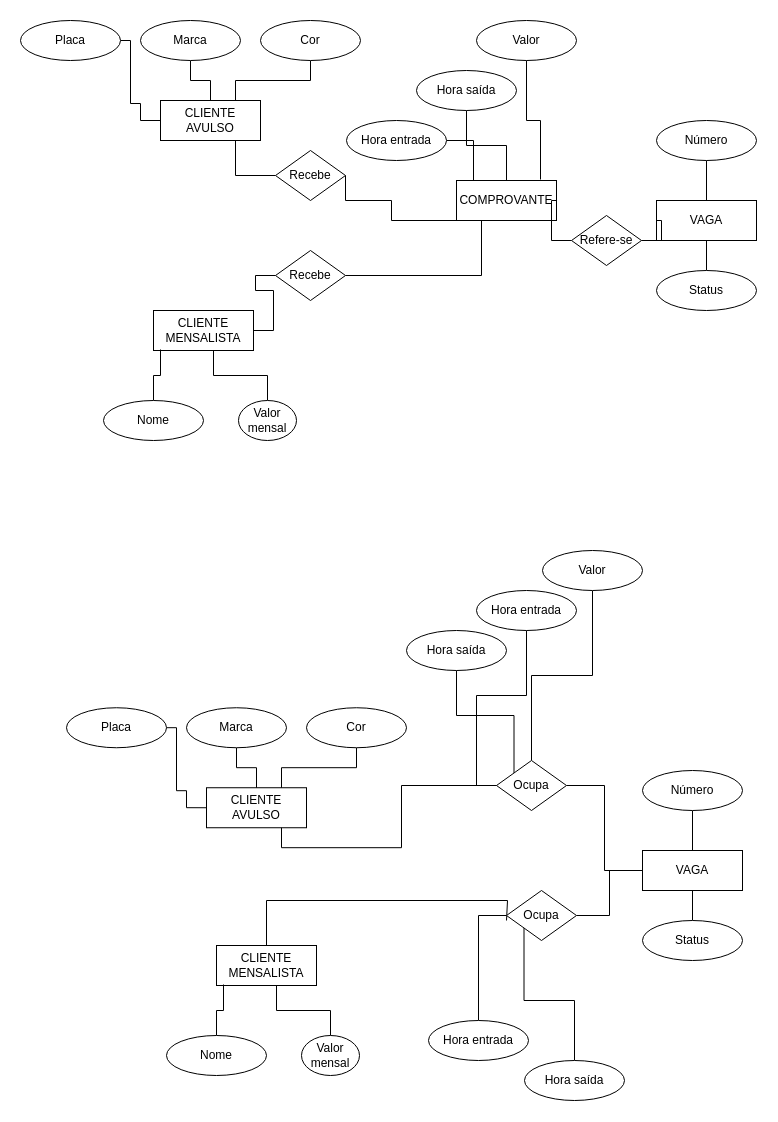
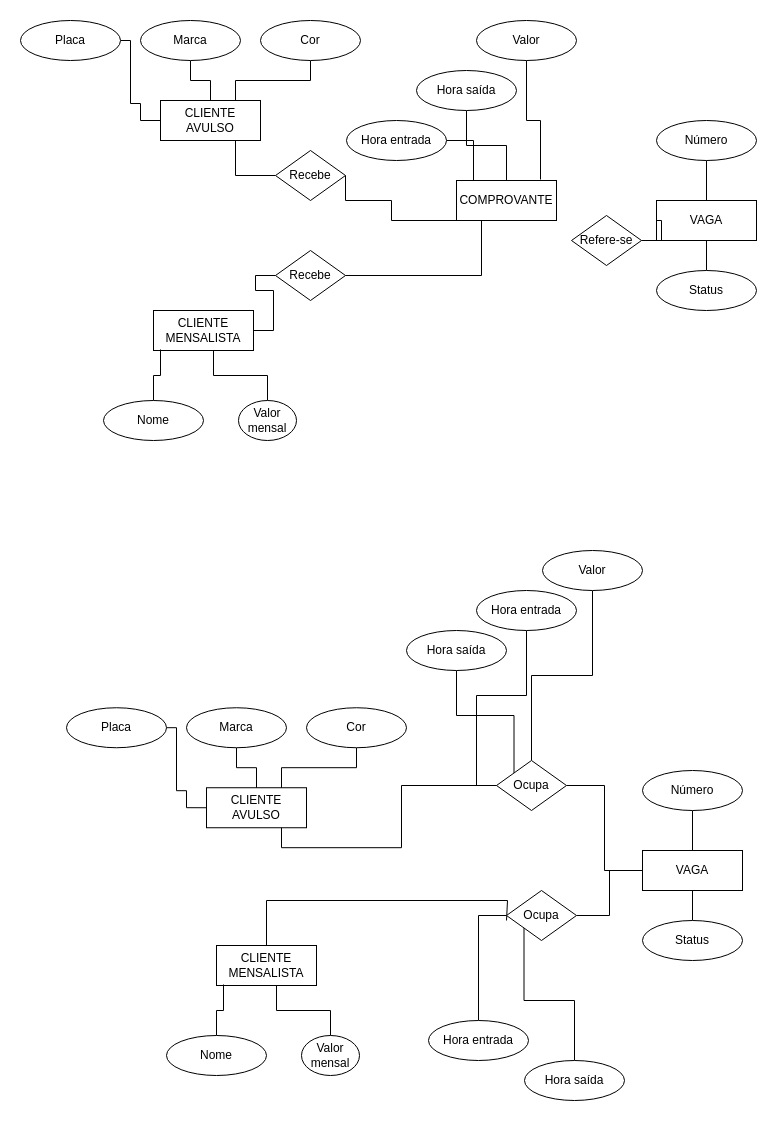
  <mxCell id="0" />
  <mxCell id="1" parent="0" />
  <mxCell id="2" value="VAGA" style="whiteSpace=wrap;html=1;align=center;" vertex="1" parent="1"><mxGeometry x="656" y="200" width="100" height="40" as="geometry" /></mxCell>
  <mxCell id="3" style="edgeStyle=orthogonalEdgeStyle;rounded=0;orthogonalLoop=1;jettySize=auto;html=1;entryX=0;entryY=0.5;entryDx=0;entryDy=0;endArrow=none;endFill=0;" edge="1" parent="1" source="4" target="8"><mxGeometry relative="1" as="geometry"><Array as="points"><mxPoint x="130" y="40" /><mxPoint x="130" y="103" /><mxPoint x="140" y="103" /><mxPoint x="140" y="120" /></Array></mxGeometry></mxCell>
  <mxCell id="4" value="Placa" style="ellipse;whiteSpace=wrap;html=1;align=center;spacingLeft=0;" vertex="1" parent="1"><mxGeometry x="20" y="20" width="100" height="40" as="geometry" /></mxCell>
  <mxCell id="5" style="edgeStyle=orthogonalEdgeStyle;rounded=0;orthogonalLoop=1;jettySize=auto;html=1;exitX=1;exitY=0.5;exitDx=0;exitDy=0;entryX=0.25;entryY=1;entryDx=0;entryDy=0;endArrow=none;endFill=0;" edge="1" parent="1" source="6" target="7"><mxGeometry relative="1" as="geometry" /></mxCell>
  <mxCell id="6" value="Recebe" style="shape=rhombus;perimeter=rhombusPerimeter;whiteSpace=wrap;html=1;align=center;" vertex="1" parent="1"><mxGeometry x="275" y="250" width="70" height="50" as="geometry" /></mxCell>
  <mxCell id="7" value="COMPROVANTE" style="whiteSpace=wrap;html=1;align=center;" vertex="1" parent="1"><mxGeometry x="456" y="180" width="100" height="40" as="geometry" /></mxCell>
  <mxCell id="8" value="CLIENTE AVULSO" style="whiteSpace=wrap;html=1;align=center;" vertex="1" parent="1"><mxGeometry x="160" y="100" width="100" height="40" as="geometry" /></mxCell>
  <mxCell id="9" style="edgeStyle=orthogonalEdgeStyle;rounded=0;orthogonalLoop=1;jettySize=auto;html=1;entryX=0;entryY=0.5;entryDx=0;entryDy=0;endArrow=none;endFill=0;" edge="1" parent="1" source="10" target="6"><mxGeometry relative="1" as="geometry" /></mxCell>
  <mxCell id="10" value="CLIENTE MENSALISTA" style="whiteSpace=wrap;html=1;align=center;" vertex="1" parent="1"><mxGeometry x="153" y="310" width="100" height="40" as="geometry" /></mxCell>
  <mxCell id="11" style="edgeStyle=orthogonalEdgeStyle;rounded=0;orthogonalLoop=1;jettySize=auto;html=1;entryX=0.5;entryY=0;entryDx=0;entryDy=0;endArrow=none;endFill=0;" edge="1" parent="1" source="12" target="8"><mxGeometry relative="1" as="geometry" /></mxCell>
  <mxCell id="12" value="Marca" style="ellipse;whiteSpace=wrap;html=1;align=center;spacingLeft=0;" vertex="1" parent="1"><mxGeometry x="140" y="20" width="100" height="40" as="geometry" /></mxCell>
  <mxCell id="13" style="edgeStyle=orthogonalEdgeStyle;rounded=0;orthogonalLoop=1;jettySize=auto;html=1;entryX=0.75;entryY=0;entryDx=0;entryDy=0;endArrow=none;endFill=0;" edge="1" parent="1" source="14" target="8"><mxGeometry relative="1" as="geometry" /></mxCell>
  <mxCell id="14" value="Cor" style="ellipse;whiteSpace=wrap;html=1;align=center;spacingLeft=0;" vertex="1" parent="1"><mxGeometry x="260" y="20" width="100" height="40" as="geometry" /></mxCell>
  <mxCell id="15" style="edgeStyle=orthogonalEdgeStyle;rounded=0;orthogonalLoop=1;jettySize=auto;html=1;entryX=0.07;entryY=0.975;entryDx=0;entryDy=0;entryPerimeter=0;endArrow=none;endFill=0;" edge="1" parent="1" source="16" target="10"><mxGeometry relative="1" as="geometry" /></mxCell>
  <mxCell id="16" value="Nome" style="ellipse;whiteSpace=wrap;html=1;align=center;spacingLeft=0;" vertex="1" parent="1"><mxGeometry x="103" y="400" width="100" height="40" as="geometry" /></mxCell>
  <mxCell id="17" style="edgeStyle=orthogonalEdgeStyle;rounded=0;orthogonalLoop=1;jettySize=auto;html=1;entryX=0.6;entryY=1;entryDx=0;entryDy=0;entryPerimeter=0;endArrow=none;endFill=0;" edge="1" parent="1" source="18" target="10"><mxGeometry relative="1" as="geometry" /></mxCell>
  <mxCell id="18" value="Valor mensal" style="ellipse;whiteSpace=wrap;html=1;align=center;spacingLeft=0;" vertex="1" parent="1"><mxGeometry x="238" y="400" width="58" height="40" as="geometry" /></mxCell>
  <mxCell id="19" style="edgeStyle=orthogonalEdgeStyle;rounded=0;orthogonalLoop=1;jettySize=auto;html=1;entryX=0.5;entryY=1;entryDx=0;entryDy=0;endArrow=none;endFill=0;" edge="1" parent="1" source="20" target="2"><mxGeometry relative="1" as="geometry" /></mxCell>
  <mxCell id="20" value="Status" style="ellipse;whiteSpace=wrap;html=1;align=center;spacingLeft=0;" vertex="1" parent="1"><mxGeometry x="656" y="270" width="100" height="40" as="geometry" /></mxCell>
  <mxCell id="21" style="edgeStyle=orthogonalEdgeStyle;rounded=0;orthogonalLoop=1;jettySize=auto;html=1;entryX=0.5;entryY=0;entryDx=0;entryDy=0;endArrow=none;endFill=0;" edge="1" parent="1" source="22" target="2"><mxGeometry relative="1" as="geometry" /></mxCell>
  <mxCell id="22" value="Número" style="ellipse;whiteSpace=wrap;html=1;align=center;spacingLeft=0;" vertex="1" parent="1"><mxGeometry x="656" y="120" width="100" height="40" as="geometry" /></mxCell>
  <mxCell id="23" style="edgeStyle=orthogonalEdgeStyle;rounded=0;orthogonalLoop=1;jettySize=auto;html=1;entryX=0.17;entryY=0;entryDx=0;entryDy=0;entryPerimeter=0;endArrow=none;endFill=0;" edge="1" parent="1" source="24" target="7"><mxGeometry relative="1" as="geometry" /></mxCell>
  <mxCell id="24" value="Hora entrada" style="ellipse;whiteSpace=wrap;html=1;align=center;spacingLeft=0;" vertex="1" parent="1"><mxGeometry x="346" y="120" width="100" height="40" as="geometry" /></mxCell>
  <mxCell id="25" style="edgeStyle=orthogonalEdgeStyle;rounded=0;orthogonalLoop=1;jettySize=auto;html=1;entryX=0.5;entryY=0;entryDx=0;entryDy=0;endArrow=none;endFill=0;" edge="1" parent="1" source="26" target="7"><mxGeometry relative="1" as="geometry" /></mxCell>
  <mxCell id="26" value="Hora saída" style="ellipse;whiteSpace=wrap;html=1;align=center;spacingLeft=0;" vertex="1" parent="1"><mxGeometry x="416" y="70" width="100" height="40" as="geometry" /></mxCell>
  <mxCell id="27" style="edgeStyle=orthogonalEdgeStyle;rounded=0;orthogonalLoop=1;jettySize=auto;html=1;entryX=0.84;entryY=-0.025;entryDx=0;entryDy=0;entryPerimeter=0;endArrow=none;endFill=0;" edge="1" parent="1" source="28" target="7"><mxGeometry relative="1" as="geometry" /></mxCell>
  <mxCell id="28" value="Valor" style="ellipse;whiteSpace=wrap;html=1;align=center;spacingLeft=0;" vertex="1" parent="1"><mxGeometry x="476" y="20" width="100" height="40" as="geometry" /></mxCell>
  <mxCell id="29" style="edgeStyle=orthogonalEdgeStyle;rounded=0;orthogonalLoop=1;jettySize=auto;html=1;entryX=0.75;entryY=1;entryDx=0;entryDy=0;endArrow=none;endFill=0;" edge="1" parent="1" source="31" target="8"><mxGeometry relative="1" as="geometry" /></mxCell>
  <mxCell id="30" style="edgeStyle=orthogonalEdgeStyle;rounded=0;orthogonalLoop=1;jettySize=auto;html=1;exitX=1;exitY=0.5;exitDx=0;exitDy=0;entryX=0;entryY=0.5;entryDx=0;entryDy=0;endArrow=none;endFill=0;" edge="1" parent="1" source="31" target="7"><mxGeometry relative="1" as="geometry"><Array as="points"><mxPoint x="345" y="200" /><mxPoint x="391" y="200" /><mxPoint x="391" y="220" /></Array></mxGeometry></mxCell>
  <mxCell id="31" value="Recebe" style="shape=rhombus;perimeter=rhombusPerimeter;whiteSpace=wrap;html=1;align=center;" vertex="1" parent="1"><mxGeometry x="275" y="150" width="70" height="50" as="geometry" /></mxCell>
  <mxCell id="32" style="edgeStyle=orthogonalEdgeStyle;rounded=0;orthogonalLoop=1;jettySize=auto;html=1;entryX=0;entryY=0.5;entryDx=0;entryDy=0;endArrow=none;endFill=0;" edge="1" parent="1" source="34" target="2"><mxGeometry relative="1" as="geometry" /></mxCell>
- <mxCell id="33" style="edgeStyle=orthogonalEdgeStyle;rounded=0;orthogonalLoop=1;jettySize=auto;html=1;entryX=1;entryY=0.5;entryDx=0;entryDy=0;endArrow=none;endFill=0;" edge="1" parent="1" source="34" target="7"><mxGeometry relative="1" as="geometry" /></mxCell>
  <mxCell id="34" value="Refere-se" style="shape=rhombus;perimeter=rhombusPerimeter;whiteSpace=wrap;html=1;align=center;" vertex="1" parent="1"><mxGeometry x="571" y="215" width="70" height="50" as="geometry" /></mxCell>
  <mxCell id="35" value="VAGA" style="whiteSpace=wrap;html=1;align=center;" vertex="1" parent="1"><mxGeometry x="642" y="850" width="100" height="40" as="geometry" /></mxCell>
  <mxCell id="36" style="edgeStyle=orthogonalEdgeStyle;rounded=0;orthogonalLoop=1;jettySize=auto;html=1;entryX=0;entryY=0.5;entryDx=0;entryDy=0;endArrow=none;endFill=0;" edge="1" parent="1" source="37" target="38"><mxGeometry relative="1" as="geometry"><Array as="points"><mxPoint x="176" y="727.24" /><mxPoint x="176" y="790.24" /><mxPoint x="186" y="790.24" /><mxPoint x="186" y="807.24" /></Array></mxGeometry></mxCell>
  <mxCell id="37" value="Placa" style="ellipse;whiteSpace=wrap;html=1;align=center;spacingLeft=0;" vertex="1" parent="1"><mxGeometry x="66" y="707.24" width="100" height="40" as="geometry" /></mxCell>
  <mxCell id="38" value="CLIENTE AVULSO" style="whiteSpace=wrap;html=1;align=center;" vertex="1" parent="1"><mxGeometry x="206" y="787.24" width="100" height="40" as="geometry" /></mxCell>
  <mxCell id="39" style="edgeStyle=orthogonalEdgeStyle;rounded=0;orthogonalLoop=1;jettySize=auto;html=1;endArrow=none;endFill=0;" edge="1" parent="1" source="40"><mxGeometry relative="1" as="geometry"><mxPoint x="506" y="920" as="targetPoint" /><Array as="points"><mxPoint x="266" y="900" /><mxPoint x="507" y="900" /><mxPoint x="507" y="920" /></Array></mxGeometry></mxCell>
  <mxCell id="40" value="CLIENTE MENSALISTA" style="whiteSpace=wrap;html=1;align=center;" vertex="1" parent="1"><mxGeometry x="216" y="945" width="100" height="40" as="geometry" /></mxCell>
  <mxCell id="41" style="edgeStyle=orthogonalEdgeStyle;rounded=0;orthogonalLoop=1;jettySize=auto;html=1;entryX=0.5;entryY=0;entryDx=0;entryDy=0;endArrow=none;endFill=0;" edge="1" parent="1" source="42" target="38"><mxGeometry relative="1" as="geometry" /></mxCell>
  <mxCell id="42" value="Marca" style="ellipse;whiteSpace=wrap;html=1;align=center;spacingLeft=0;" vertex="1" parent="1"><mxGeometry x="186" y="707.24" width="100" height="40" as="geometry" /></mxCell>
  <mxCell id="43" style="edgeStyle=orthogonalEdgeStyle;rounded=0;orthogonalLoop=1;jettySize=auto;html=1;entryX=0.75;entryY=0;entryDx=0;entryDy=0;endArrow=none;endFill=0;" edge="1" parent="1" source="44" target="38"><mxGeometry relative="1" as="geometry" /></mxCell>
  <mxCell id="44" value="Cor" style="ellipse;whiteSpace=wrap;html=1;align=center;spacingLeft=0;" vertex="1" parent="1"><mxGeometry x="306" y="707.24" width="100" height="40" as="geometry" /></mxCell>
  <mxCell id="45" style="edgeStyle=orthogonalEdgeStyle;rounded=0;orthogonalLoop=1;jettySize=auto;html=1;entryX=0.07;entryY=0.975;entryDx=0;entryDy=0;entryPerimeter=0;endArrow=none;endFill=0;" edge="1" parent="1" source="46" target="40"><mxGeometry relative="1" as="geometry" /></mxCell>
  <mxCell id="46" value="Nome" style="ellipse;whiteSpace=wrap;html=1;align=center;spacingLeft=0;" vertex="1" parent="1"><mxGeometry x="166" y="1035" width="100" height="40" as="geometry" /></mxCell>
  <mxCell id="47" style="edgeStyle=orthogonalEdgeStyle;rounded=0;orthogonalLoop=1;jettySize=auto;html=1;entryX=0.6;entryY=1;entryDx=0;entryDy=0;entryPerimeter=0;endArrow=none;endFill=0;" edge="1" parent="1" source="48" target="40"><mxGeometry relative="1" as="geometry" /></mxCell>
  <mxCell id="48" value="Valor mensal" style="ellipse;whiteSpace=wrap;html=1;align=center;spacingLeft=0;" vertex="1" parent="1"><mxGeometry x="301" y="1035" width="58" height="40" as="geometry" /></mxCell>
  <mxCell id="49" style="edgeStyle=orthogonalEdgeStyle;rounded=0;orthogonalLoop=1;jettySize=auto;html=1;entryX=0.5;entryY=1;entryDx=0;entryDy=0;endArrow=none;endFill=0;" edge="1" parent="1" source="50" target="35"><mxGeometry relative="1" as="geometry" /></mxCell>
  <mxCell id="50" value="Status" style="ellipse;whiteSpace=wrap;html=1;align=center;spacingLeft=0;" vertex="1" parent="1"><mxGeometry x="642" y="920" width="100" height="40" as="geometry" /></mxCell>
  <mxCell id="51" style="edgeStyle=orthogonalEdgeStyle;rounded=0;orthogonalLoop=1;jettySize=auto;html=1;entryX=0.5;entryY=0;entryDx=0;entryDy=0;endArrow=none;endFill=0;" edge="1" parent="1" source="52" target="35"><mxGeometry relative="1" as="geometry" /></mxCell>
  <mxCell id="52" value="Número" style="ellipse;whiteSpace=wrap;html=1;align=center;spacingLeft=0;" vertex="1" parent="1"><mxGeometry x="642" y="770" width="100" height="40" as="geometry" /></mxCell>
  <mxCell id="53" style="edgeStyle=orthogonalEdgeStyle;rounded=0;orthogonalLoop=1;jettySize=auto;html=1;entryX=0;entryY=0.5;entryDx=0;entryDy=0;endArrow=none;endFill=0;" edge="1" parent="1" source="54" target="61"><mxGeometry relative="1" as="geometry"><mxPoint x="439" y="850" as="targetPoint" /></mxGeometry></mxCell>
  <mxCell id="54" value="Hora entrada" style="ellipse;whiteSpace=wrap;html=1;align=center;spacingLeft=0;" vertex="1" parent="1"><mxGeometry x="476" y="590" width="100" height="40" as="geometry" /></mxCell>
  <mxCell id="55" style="edgeStyle=orthogonalEdgeStyle;rounded=0;orthogonalLoop=1;jettySize=auto;html=1;entryX=0;entryY=0;entryDx=0;entryDy=0;endArrow=none;endFill=0;" edge="1" parent="1" source="56" target="61"><mxGeometry relative="1" as="geometry"><mxPoint x="472" y="850" as="targetPoint" /></mxGeometry></mxCell>
  <mxCell id="56" value="Hora saída" style="ellipse;whiteSpace=wrap;html=1;align=center;spacingLeft=0;" vertex="1" parent="1"><mxGeometry x="406" y="630" width="100" height="40" as="geometry" /></mxCell>
  <mxCell id="57" style="edgeStyle=orthogonalEdgeStyle;rounded=0;orthogonalLoop=1;jettySize=auto;html=1;entryX=0.5;entryY=0;entryDx=0;entryDy=0;endArrow=none;endFill=0;" edge="1" parent="1" source="58" target="61"><mxGeometry relative="1" as="geometry"><mxPoint x="506" y="849" as="targetPoint" /></mxGeometry></mxCell>
  <mxCell id="58" value="Valor" style="ellipse;whiteSpace=wrap;html=1;align=center;spacingLeft=0;" vertex="1" parent="1"><mxGeometry x="542" y="550" width="100" height="40" as="geometry" /></mxCell>
  <mxCell id="59" style="edgeStyle=orthogonalEdgeStyle;rounded=0;orthogonalLoop=1;jettySize=auto;html=1;entryX=0.75;entryY=1;entryDx=0;entryDy=0;endArrow=none;endFill=0;exitX=0;exitY=0.5;exitDx=0;exitDy=0;" edge="1" parent="1" source="61" target="38"><mxGeometry relative="1" as="geometry"><mxPoint x="321" y="862.24" as="sourcePoint" /></mxGeometry></mxCell>
  <mxCell id="60" style="edgeStyle=orthogonalEdgeStyle;rounded=0;orthogonalLoop=1;jettySize=auto;html=1;entryX=0;entryY=0.5;entryDx=0;entryDy=0;endArrow=none;endFill=0;" edge="1" parent="1" source="61" target="35"><mxGeometry relative="1" as="geometry" /></mxCell>
  <mxCell id="61" value="Ocupa" style="shape=rhombus;perimeter=rhombusPerimeter;whiteSpace=wrap;html=1;align=center;" vertex="1" parent="1"><mxGeometry x="496" y="760" width="70" height="50" as="geometry" /></mxCell>
  <mxCell id="62" style="edgeStyle=orthogonalEdgeStyle;rounded=0;orthogonalLoop=1;jettySize=auto;html=1;entryX=0;entryY=0.5;entryDx=0;entryDy=0;endArrow=none;endFill=0;" edge="1" parent="1" source="63" target="67"><mxGeometry relative="1" as="geometry"><mxPoint x="421" y="1020" as="targetPoint" /></mxGeometry></mxCell>
  <mxCell id="63" value="Hora entrada" style="ellipse;whiteSpace=wrap;html=1;align=center;spacingLeft=0;" vertex="1" parent="1"><mxGeometry x="428" y="1020" width="100" height="40" as="geometry" /></mxCell>
  <mxCell id="64" style="edgeStyle=orthogonalEdgeStyle;rounded=0;orthogonalLoop=1;jettySize=auto;html=1;entryX=0;entryY=0;entryDx=0;entryDy=0;endArrow=none;endFill=0;" edge="1" parent="1" source="65" target="67"><mxGeometry relative="1" as="geometry"><mxPoint x="454" y="1020" as="targetPoint" /></mxGeometry></mxCell>
  <mxCell id="65" value="Hora saída" style="ellipse;whiteSpace=wrap;html=1;align=center;spacingLeft=0;" vertex="1" parent="1"><mxGeometry x="524" y="1060" width="100" height="40" as="geometry" /></mxCell>
  <mxCell id="66" style="edgeStyle=orthogonalEdgeStyle;rounded=0;orthogonalLoop=1;jettySize=auto;html=1;entryX=1;entryY=0.5;entryDx=0;entryDy=0;endArrow=none;endFill=0;exitX=0;exitY=0.5;exitDx=0;exitDy=0;" edge="1" parent="1" target="67" source="35"><mxGeometry relative="1" as="geometry"><mxPoint x="592" y="980" as="sourcePoint" /><mxPoint x="506" y="1239" as="targetPoint" /></mxGeometry></mxCell>
  <mxCell id="67" value="Ocupa" style="shape=rhombus;perimeter=rhombusPerimeter;whiteSpace=wrap;html=1;align=center;" vertex="1" parent="1"><mxGeometry x="506" y="890" width="70" height="50" as="geometry" /></mxCell>
